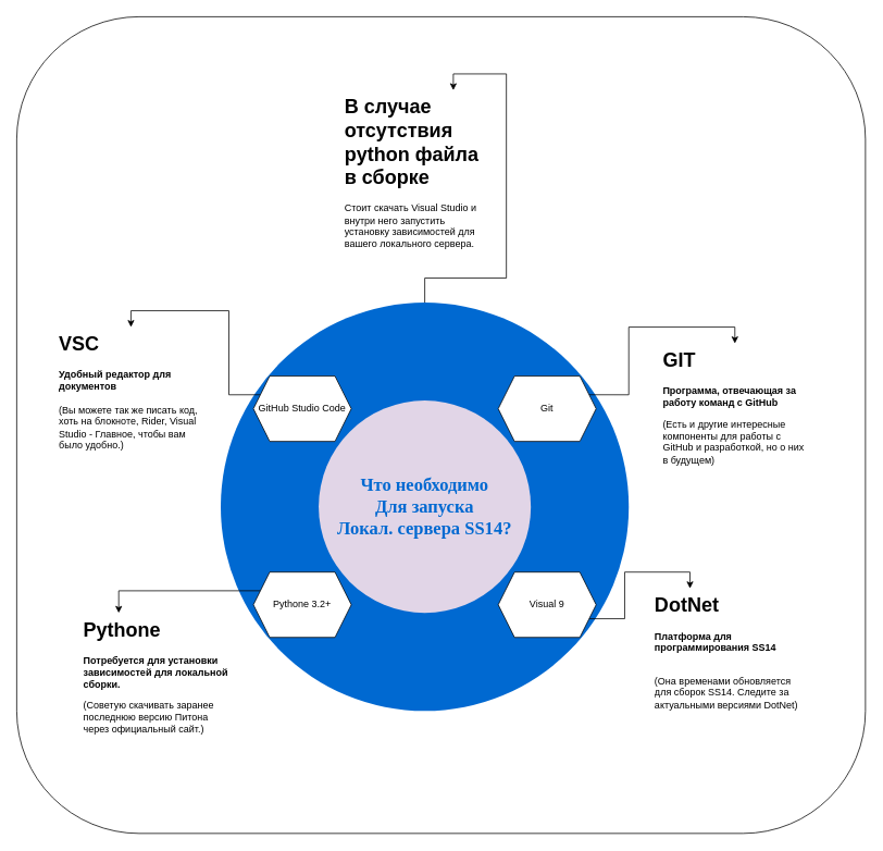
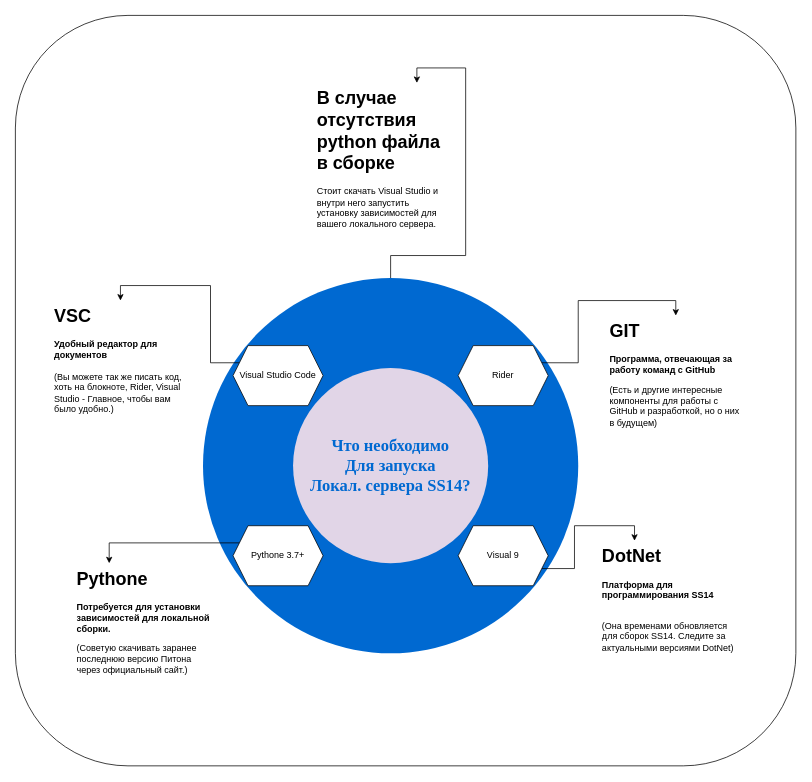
  <mxCell id="0" />
  <mxCell id="1" parent="0" />
  <mxCell id="2" value="" style="rounded=1;whiteSpace=wrap;html=1;" vertex="1" parent="1"><mxGeometry x="20" y="20" width="1040" height="1000" as="geometry" /></mxCell>
  <mxCell id="3" style="edgeStyle=orthogonalEdgeStyle;rounded=0;orthogonalLoop=1;jettySize=auto;html=1;exitX=0.5;exitY=0;exitDx=0;exitDy=0;entryX=0.75;entryY=0;entryDx=0;entryDy=0;" edge="1" parent="1" source="4" target="14"><mxGeometry relative="1" as="geometry" /></mxCell>
  <mxCell id="4" value="" style="ellipse;whiteSpace=wrap;html=1;rounded=0;shadow=0;comic=0;strokeWidth=1;fontFamily=Verdana;fontSize=14;strokeColor=none;fillColor=#0069D1;" parent="1" vertex="1"><mxGeometry x="270" y="370" width="500" height="500" as="geometry" /></mxCell>
  <mxCell id="5" value="Что необходимо&lt;div&gt;Для запуска&lt;/div&gt;&lt;div&gt;Локал. сервера SS14?&lt;/div&gt;" style="ellipse;whiteSpace=wrap;html=1;rounded=0;shadow=0;comic=0;strokeWidth=1;fontFamily=Verdana;fontSize=22;strokeColor=none;fillColor=#e1d5e7;fontColor=#0069D1;fontStyle=1;" parent="1" vertex="1"><mxGeometry x="390" y="490" width="260" height="260" as="geometry" /></mxCell>
  <mxCell id="6" style="edgeStyle=orthogonalEdgeStyle;rounded=0;orthogonalLoop=1;jettySize=auto;html=1;exitX=0;exitY=0.25;exitDx=0;exitDy=0;entryX=0.5;entryY=0;entryDx=0;entryDy=0;" edge="1" parent="1" source="7" target="17"><mxGeometry relative="1" as="geometry" /></mxCell>
- <mxCell id="7" value="GitHub Studio Code" style="shape=hexagon;perimeter=hexagonPerimeter2;whiteSpace=wrap;html=1;fixedSize=1;" vertex="1" parent="1"><mxGeometry x="310" y="460" width="120" height="80" as="geometry" /></mxCell>
+ <mxCell id="7" value="Visual Studio Code" style="shape=hexagon;perimeter=hexagonPerimeter2;whiteSpace=wrap;html=1;fixedSize=1;" vertex="1" parent="1"><mxGeometry x="310" y="460" width="120" height="80" as="geometry" /></mxCell>
  <mxCell id="8" style="edgeStyle=orthogonalEdgeStyle;rounded=0;orthogonalLoop=1;jettySize=auto;html=1;exitX=1;exitY=0.25;exitDx=0;exitDy=0;entryX=0.5;entryY=0;entryDx=0;entryDy=0;" edge="1" parent="1" source="9" target="15"><mxGeometry relative="1" as="geometry" /></mxCell>
- <mxCell id="9" value="Git" style="shape=hexagon;perimeter=hexagonPerimeter2;whiteSpace=wrap;html=1;fixedSize=1;" vertex="1" parent="1"><mxGeometry x="610" y="460" width="120" height="80" as="geometry" /></mxCell>
+ <mxCell id="9" value="Rider" style="shape=hexagon;perimeter=hexagonPerimeter2;whiteSpace=wrap;html=1;fixedSize=1;" vertex="1" parent="1"><mxGeometry x="610" y="460" width="120" height="80" as="geometry" /></mxCell>
  <mxCell id="10" style="edgeStyle=orthogonalEdgeStyle;rounded=0;orthogonalLoop=1;jettySize=auto;html=1;exitX=1;exitY=0.75;exitDx=0;exitDy=0;entryX=0.25;entryY=0;entryDx=0;entryDy=0;" edge="1" parent="1" source="11" target="16"><mxGeometry relative="1" as="geometry" /></mxCell>
  <mxCell id="11" value="Visual 9" style="shape=hexagon;perimeter=hexagonPerimeter2;whiteSpace=wrap;html=1;fixedSize=1;" vertex="1" parent="1"><mxGeometry x="610" y="700" width="120" height="80" as="geometry" /></mxCell>
  <mxCell id="12" style="edgeStyle=orthogonalEdgeStyle;rounded=0;orthogonalLoop=1;jettySize=auto;html=1;exitX=0;exitY=0.25;exitDx=0;exitDy=0;entryX=0.25;entryY=0;entryDx=0;entryDy=0;" edge="1" parent="1" source="13" target="18"><mxGeometry relative="1" as="geometry" /></mxCell>
- <mxCell id="13" value="Pythone 3.2+" style="shape=hexagon;perimeter=hexagonPerimeter2;whiteSpace=wrap;html=1;fixedSize=1;" vertex="1" parent="1"><mxGeometry x="310" y="700" width="120" height="80" as="geometry" /></mxCell>
+ <mxCell id="13" value="Pythone 3.7+" style="shape=hexagon;perimeter=hexagonPerimeter2;whiteSpace=wrap;html=1;fixedSize=1;" vertex="1" parent="1"><mxGeometry x="310" y="700" width="120" height="80" as="geometry" /></mxCell>
  <mxCell id="14" value="&lt;h1 style=&quot;margin-top: 0px;&quot;&gt;В случае отсутствия python файла в сборке&lt;/h1&gt;&lt;p&gt;Стоит скачать Visual Studio и внутри него запустить установку зависимостей для вашего локального сервера.&lt;/p&gt;" style="text;html=1;whiteSpace=wrap;overflow=hidden;rounded=0;" vertex="1" parent="1"><mxGeometry x="420" y="110" width="180" height="200" as="geometry" /></mxCell>
  <mxCell id="15" value="&lt;h1 style=&quot;margin-top: 0px;&quot;&gt;GIT&lt;/h1&gt;&lt;p&gt;&lt;b&gt;Программа, отвечающая за работу команд с GitHub&lt;/b&gt;&lt;/p&gt;&lt;p&gt;(Есть и другие интересные компоненты для работы с GitHub и разработкой, но о них в будущем)&lt;/p&gt;" style="text;html=1;whiteSpace=wrap;overflow=hidden;rounded=0;" vertex="1" parent="1"><mxGeometry x="810" y="420" width="180" height="150" as="geometry" /></mxCell>
  <mxCell id="16" value="&lt;h1 style=&quot;margin-top: 0px;&quot;&gt;DotNet&lt;/h1&gt;&lt;p&gt;&lt;b&gt;Платформа для программирования SS14&lt;/b&gt;&lt;/p&gt;&lt;p&gt;&lt;b&gt;&lt;br&gt;&lt;/b&gt;(Она временами обновляется для сборок SS14. Следите за актуальными версиями DotNet)&lt;/p&gt;" style="text;html=1;whiteSpace=wrap;overflow=hidden;rounded=0;" vertex="1" parent="1"><mxGeometry x="800" y="720" width="180" height="160" as="geometry" /></mxCell>
  <mxCell id="17" value="&lt;h1 style=&quot;margin-top: 0px;&quot;&gt;VSC&lt;/h1&gt;&lt;p&gt;&lt;b&gt;Удобный редактор для документов&lt;/b&gt;&lt;br&gt;&lt;br&gt;(Вы можете так же писать код, хоть на блокноте, Rider, Visual Studio - Главное, чтобы вам было удобно.)&lt;/p&gt;" style="text;html=1;whiteSpace=wrap;overflow=hidden;rounded=0;" vertex="1" parent="1"><mxGeometry x="70" y="400" width="180" height="170" as="geometry" /></mxCell>
  <mxCell id="18" value="&lt;h1 style=&quot;margin-top: 0px;&quot;&gt;Pythone&lt;/h1&gt;&lt;p&gt;&lt;b&gt;Потребуется для установки зависимостей для локальной сборки.&lt;/b&gt;&lt;/p&gt;&lt;p&gt;(Советую скачивать заранее последнюю версию Питона через официальный сайт.)&lt;/p&gt;" style="text;html=1;whiteSpace=wrap;overflow=hidden;rounded=0;" vertex="1" parent="1"><mxGeometry x="100" y="750" width="180" height="160" as="geometry" /></mxCell>
